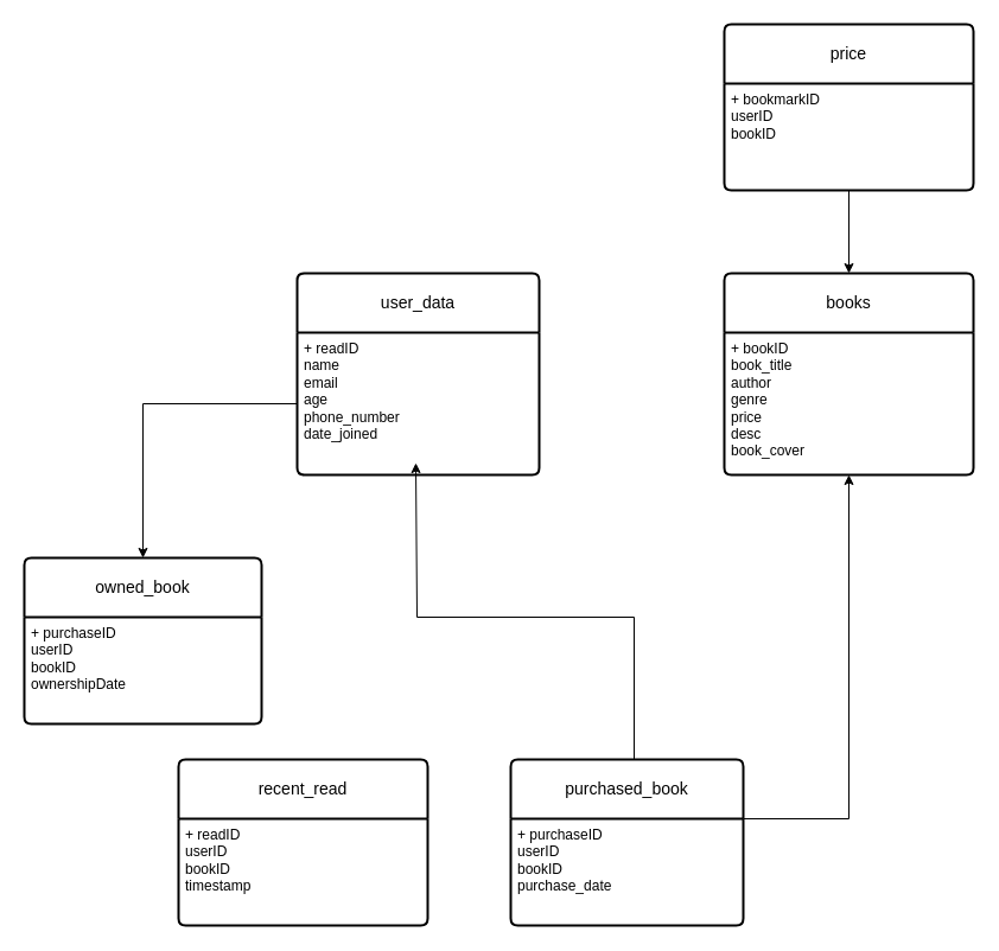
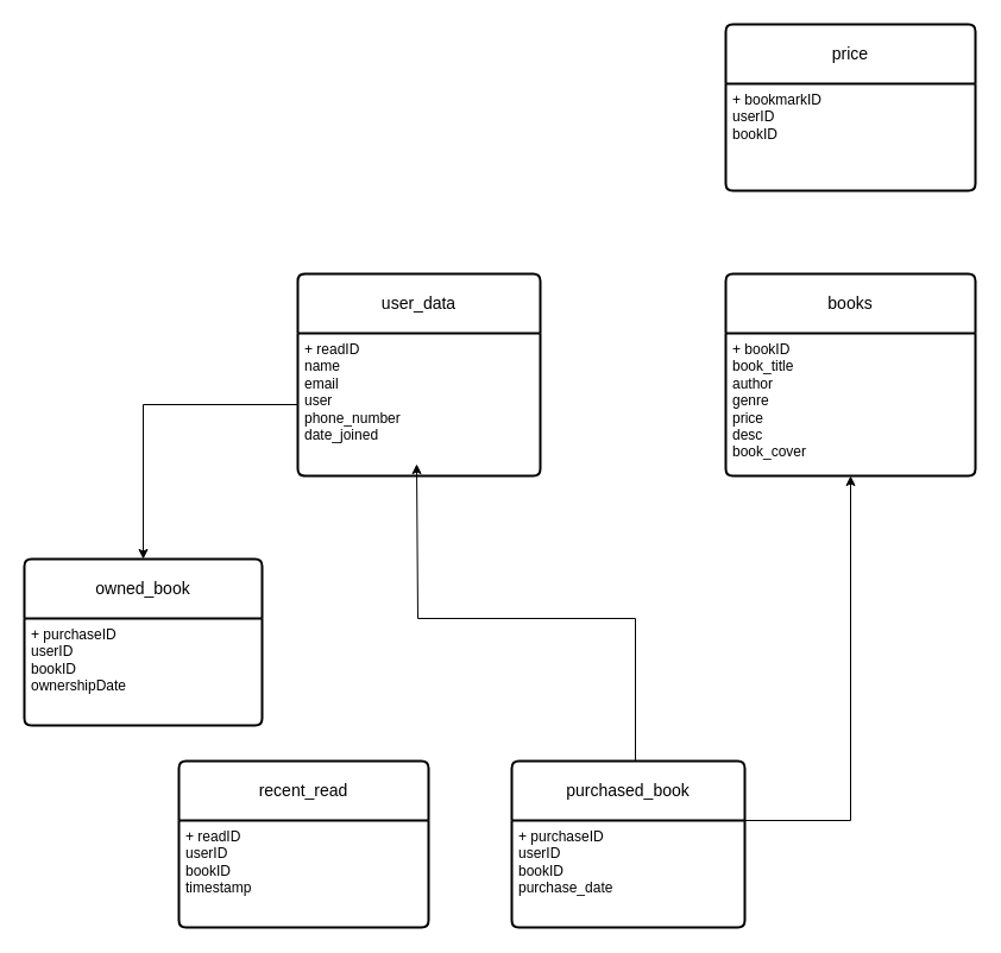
  <mxCell id="0" />
  <mxCell id="1" parent="0" />
  <mxCell id="2" value="owned_book" style="swimlane;childLayout=stackLayout;horizontal=1;startSize=50;horizontalStack=0;rounded=1;fontSize=14;fontStyle=0;strokeWidth=2;resizeParent=0;resizeLast=1;shadow=0;dashed=0;align=center;arcSize=4;whiteSpace=wrap;html=1;" vertex="1" parent="1"><mxGeometry x="20" y="470" width="200" height="140" as="geometry" /></mxCell>
  <mxCell id="3" value="+ purchaseID&lt;br&gt;userID&lt;br&gt;bookID&lt;br&gt;ownershipDate" style="align=left;strokeColor=none;fillColor=none;spacingLeft=4;fontSize=12;verticalAlign=top;resizable=0;rotatable=0;part=1;html=1;" vertex="1" parent="2"><mxGeometry y="50" width="200" height="90" as="geometry" /></mxCell>
  <mxCell id="4" value="recent_read" style="swimlane;childLayout=stackLayout;horizontal=1;startSize=50;horizontalStack=0;rounded=1;fontSize=14;fontStyle=0;strokeWidth=2;resizeParent=0;resizeLast=1;shadow=0;dashed=0;align=center;arcSize=4;whiteSpace=wrap;html=1;" vertex="1" parent="1"><mxGeometry x="150" y="640" width="210" height="140" as="geometry" /></mxCell>
  <mxCell id="5" value="+ readID&lt;br&gt;userID&lt;br&gt;bookID&lt;br&gt;timestamp" style="align=left;strokeColor=none;fillColor=none;spacingLeft=4;fontSize=12;verticalAlign=top;resizable=0;rotatable=0;part=1;html=1;" vertex="1" parent="4"><mxGeometry y="50" width="210" height="90" as="geometry" /></mxCell>
  <mxCell id="6" value="user_data" style="swimlane;childLayout=stackLayout;horizontal=1;startSize=50;horizontalStack=0;rounded=1;fontSize=14;fontStyle=0;strokeWidth=2;resizeParent=0;resizeLast=1;shadow=0;dashed=0;align=center;arcSize=4;whiteSpace=wrap;html=1;" vertex="1" parent="1"><mxGeometry x="250" y="230" width="204" height="170" as="geometry" /></mxCell>
- <mxCell id="7" value="+ readID&lt;br&gt;name&lt;br&gt;email&lt;br&gt;age&lt;br&gt;phone_number&lt;br&gt;date_joined" style="align=left;strokeColor=none;fillColor=none;spacingLeft=4;fontSize=12;verticalAlign=top;resizable=0;rotatable=0;part=1;html=1;" vertex="1" parent="6"><mxGeometry y="50" width="204" height="120" as="geometry" /></mxCell>
+ <mxCell id="7" value="+ readID&lt;br&gt;name&lt;br&gt;email&lt;br&gt;user&lt;br&gt;phone_number&lt;br&gt;date_joined" style="align=left;strokeColor=none;fillColor=none;spacingLeft=4;fontSize=12;verticalAlign=top;resizable=0;rotatable=0;part=1;html=1;" vertex="1" parent="6"><mxGeometry y="50" width="204" height="120" as="geometry" /></mxCell>
  <mxCell id="8" style="edgeStyle=orthogonalEdgeStyle;rounded=0;orthogonalLoop=1;jettySize=auto;html=1;" edge="1" parent="1" source="9"><mxGeometry relative="1" as="geometry"><mxPoint x="350" y="390" as="targetPoint" /><Array as="points"><mxPoint x="534" y="520" /><mxPoint x="351" y="520" /><mxPoint x="351" y="390" /></Array></mxGeometry></mxCell>
  <mxCell id="9" value="purchased_book" style="swimlane;childLayout=stackLayout;horizontal=1;startSize=50;horizontalStack=0;rounded=1;fontSize=14;fontStyle=0;strokeWidth=2;resizeParent=0;resizeLast=1;shadow=0;dashed=0;align=center;arcSize=4;whiteSpace=wrap;html=1;" vertex="1" parent="1"><mxGeometry x="430" y="640" width="196" height="140" as="geometry" /></mxCell>
  <mxCell id="10" value="+ purchaseID&lt;br&gt;userID&lt;br&gt;bookID&lt;br&gt;purchase_date" style="align=left;strokeColor=none;fillColor=none;spacingLeft=4;fontSize=12;verticalAlign=top;resizable=0;rotatable=0;part=1;html=1;" vertex="1" parent="9"><mxGeometry y="50" width="196" height="90" as="geometry" /></mxCell>
  <mxCell id="11" value="books" style="swimlane;childLayout=stackLayout;horizontal=1;startSize=50;horizontalStack=0;rounded=1;fontSize=14;fontStyle=0;strokeWidth=2;resizeParent=0;resizeLast=1;shadow=0;dashed=0;align=center;arcSize=4;whiteSpace=wrap;html=1;" vertex="1" parent="1"><mxGeometry x="610" y="230" width="210" height="170" as="geometry" /></mxCell>
  <mxCell id="12" value="+ bookID&lt;br&gt;book_title&lt;br&gt;author&lt;br&gt;genre&lt;br&gt;price&lt;br&gt;desc&lt;br&gt;book_cover" style="align=left;strokeColor=none;fillColor=none;spacingLeft=4;fontSize=12;verticalAlign=top;resizable=0;rotatable=0;part=1;html=1;" vertex="1" parent="11"><mxGeometry y="50" width="210" height="120" as="geometry" /></mxCell>
  <mxCell id="13" value="price" style="swimlane;childLayout=stackLayout;horizontal=1;startSize=50;horizontalStack=0;rounded=1;fontSize=14;fontStyle=0;strokeWidth=2;resizeParent=0;resizeLast=1;shadow=0;dashed=0;align=center;arcSize=4;whiteSpace=wrap;html=1;" vertex="1" parent="1"><mxGeometry x="610" y="20" width="210" height="140" as="geometry" /></mxCell>
  <mxCell id="14" value="+ bookmarkID&lt;br&gt;userID&lt;br&gt;bookID" style="align=left;strokeColor=none;fillColor=none;spacingLeft=4;fontSize=12;verticalAlign=top;resizable=0;rotatable=0;part=1;html=1;" vertex="1" parent="13"><mxGeometry y="50" width="210" height="90" as="geometry" /></mxCell>
- <mxCell id="15" style="edgeStyle=orthogonalEdgeStyle;rounded=0;orthogonalLoop=1;jettySize=auto;html=1;entryX=0.5;entryY=0;entryDx=0;entryDy=0;" edge="1" parent="1" source="14" target="11"><mxGeometry relative="1" as="geometry" /></mxCell>
  <mxCell id="16" style="edgeStyle=orthogonalEdgeStyle;rounded=0;orthogonalLoop=1;jettySize=auto;html=1;entryX=0.5;entryY=0;entryDx=0;entryDy=0;" edge="1" parent="1" source="7" target="2"><mxGeometry relative="1" as="geometry" /></mxCell>
  <mxCell id="17" style="edgeStyle=orthogonalEdgeStyle;rounded=0;orthogonalLoop=1;jettySize=auto;html=1;entryX=0.5;entryY=1;entryDx=0;entryDy=0;" edge="1" parent="1" source="10" target="11"><mxGeometry relative="1" as="geometry"><Array as="points"><mxPoint x="715" y="690" /></Array></mxGeometry></mxCell>
